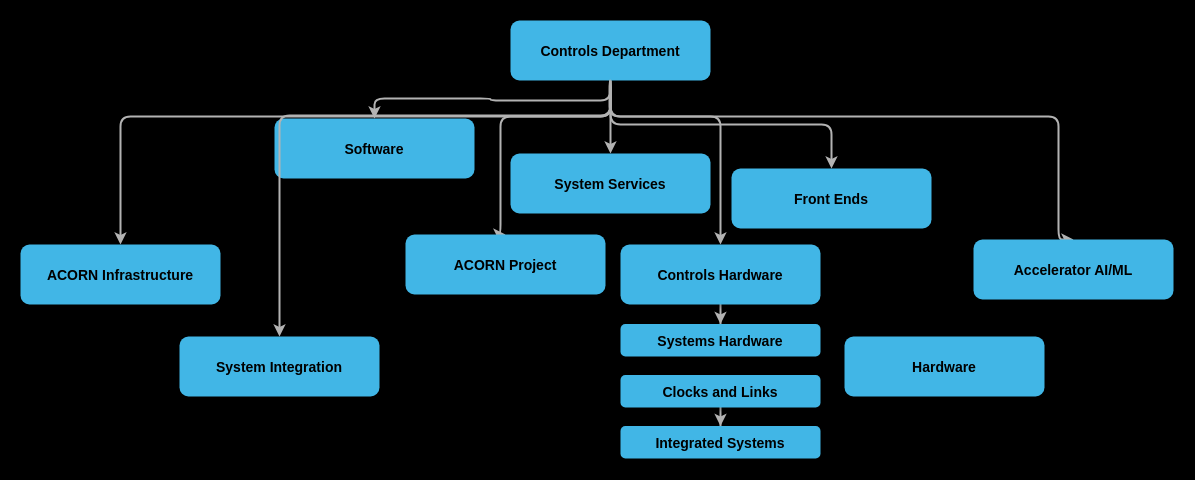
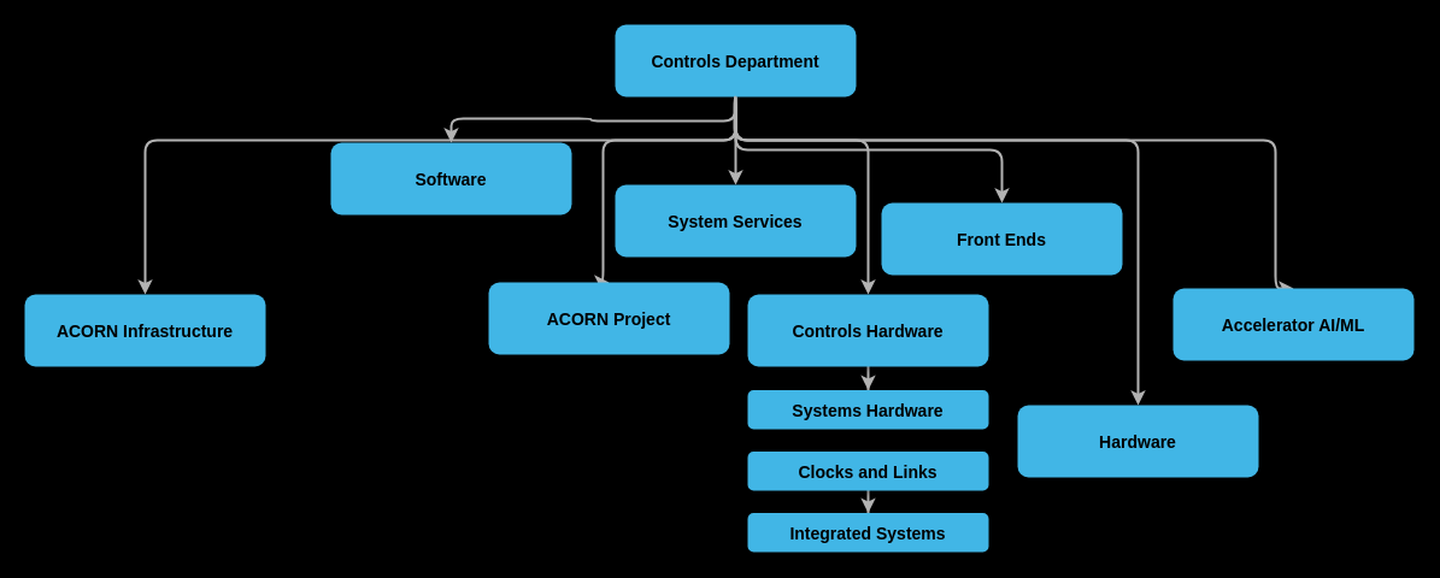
  <mxCell id="0" />
  <mxCell id="1" parent="0" />
  <mxCell id="2" style="edgeStyle=orthogonalEdgeStyle;rounded=1;orthogonalLoop=1;jettySize=auto;html=1;entryX=0.5;entryY=0;entryDx=0;entryDy=0;exitX=0.5;exitY=1;exitDx=0;exitDy=0;strokeWidth=2;strokeColor=#B3B3B3;fontColor=#000000;" parent="1" source="20" target="16" edge="1"><mxGeometry relative="1" as="geometry"><Array as="points"><mxPoint x="610" y="116" /><mxPoint x="1058" y="116" /></Array></mxGeometry></mxCell>
  <mxCell id="3" style="edgeStyle=orthogonalEdgeStyle;rounded=1;orthogonalLoop=1;jettySize=auto;html=1;exitX=0.5;exitY=1;exitDx=0;exitDy=0;strokeWidth=2;strokeColor=#B3B3B3;entryX=0.5;entryY=0;entryDx=0;entryDy=0;fontColor=#000000;" parent="1" source="20" target="11" edge="1"><mxGeometry relative="1" as="geometry"><Array as="points"><mxPoint x="610" y="116" /><mxPoint x="120" y="116" /></Array></mxGeometry></mxCell>
  <mxCell id="4" style="edgeStyle=orthogonalEdgeStyle;rounded=1;orthogonalLoop=1;jettySize=auto;html=1;entryX=0.5;entryY=0;entryDx=0;entryDy=0;exitX=0.5;exitY=1;exitDx=0;exitDy=0;strokeColor=#B3B3B3;strokeWidth=2;fontColor=#000000;" parent="1" source="20" target="8" edge="1"><mxGeometry relative="1" as="geometry"><Array as="points"><mxPoint x="610" y="116" /><mxPoint x="500" y="116" /></Array></mxGeometry></mxCell>
  <mxCell id="5" value="System Services" style="rounded=1;fillColor=#41B6E6;strokeColor=none;shadow=1;gradientColor=none;fontStyle=1;fontColor=#000000;fontSize=14;strokeWidth=2;" parent="1" vertex="1"><mxGeometry x="510" y="153" width="200" height="60" as="geometry" /></mxCell>
  <mxCell id="6" value="Software" style="rounded=1;fillColor=#41B6E6;strokeColor=none;shadow=1;gradientColor=none;fontStyle=1;fontColor=#000000;fontSize=14;strokeWidth=2;" parent="1" vertex="1"><mxGeometry x="274" y="118" width="200" height="60" as="geometry" /></mxCell>
  <mxCell id="7" value="Front Ends" style="rounded=1;fillColor=#41B6E6;strokeColor=none;shadow=1;gradientColor=none;fontStyle=1;fontColor=#000000;fontSize=14;strokeWidth=2;" parent="1" vertex="1"><mxGeometry x="731" y="168" width="200" height="60" as="geometry" /></mxCell>
  <mxCell id="8" value="ACORN Project" style="rounded=1;fillColor=#41B6E6;strokeColor=none;shadow=1;gradientColor=none;fontStyle=1;fontColor=#000000;fontSize=14;strokeWidth=2;" parent="1" vertex="1"><mxGeometry x="405" y="234" width="200" height="60" as="geometry" /></mxCell>
  <mxCell id="9" value="" style="edgeStyle=orthogonalEdgeStyle;rounded=0;orthogonalLoop=1;jettySize=auto;html=1;fontColor=#000000;strokeColor=#B3B3B3;strokeWidth=2;" parent="1" source="10" target="14" edge="1"><mxGeometry relative="1" as="geometry" /></mxCell>
  <mxCell id="10" value="Controls Hardware" style="rounded=1;fillColor=#41B6E6;strokeColor=none;shadow=1;gradientColor=none;fontStyle=1;fontColor=#000000;fontSize=14;strokeWidth=2;" parent="1" vertex="1"><mxGeometry x="620" y="244" width="200" height="60" as="geometry" /></mxCell>
  <mxCell id="11" value="ACORN Infrastructure" style="rounded=1;fillColor=#41B6E6;strokeColor=none;shadow=1;gradientColor=none;fontStyle=1;fontColor=#000000;fontSize=14;strokeWidth=2;" parent="1" vertex="1"><mxGeometry x="20" y="244" width="200" height="60" as="geometry" /></mxCell>
  <mxCell id="12" value="" style="edgeStyle=orthogonalEdgeStyle;rounded=0;orthogonalLoop=1;jettySize=auto;html=1;fontColor=#000000;strokeColor=#B3B3B3;strokeWidth=2;" parent="1" source="13" target="15" edge="1"><mxGeometry relative="1" as="geometry" /></mxCell>
  <mxCell id="13" value="Clocks and Links" style="rounded=1;fillColor=#41B6E6;strokeColor=none;shadow=1;gradientColor=none;fontStyle=1;fontColor=#000000;fontSize=14;strokeWidth=2;" parent="1" vertex="1"><mxGeometry x="620" y="374.5" width="200" height="32.5" as="geometry" /></mxCell>
  <mxCell id="14" value="Systems Hardware" style="rounded=1;fillColor=#41B6E6;strokeColor=none;shadow=1;gradientColor=none;fontStyle=1;fontColor=#000000;fontSize=14;strokeWidth=2;" parent="1" vertex="1"><mxGeometry x="620" y="323.5" width="200" height="32.5" as="geometry" /></mxCell>
  <mxCell id="15" value="Integrated Systems" style="rounded=1;fillColor=#41B6E6;strokeColor=none;shadow=1;gradientColor=none;fontStyle=1;fontColor=#000000;fontSize=14;strokeWidth=2;" parent="1" vertex="1"><mxGeometry x="620" y="425.5" width="200" height="32.5" as="geometry" /></mxCell>
  <mxCell id="16" value="Accelerator AI/ML" style="rounded=1;fillColor=#41B6E6;strokeColor=none;shadow=1;gradientColor=none;fontStyle=1;fontColor=#000000;fontSize=14;strokeWidth=2;" parent="1" vertex="1"><mxGeometry x="973" y="239" width="200" height="60" as="geometry" /></mxCell>
  <mxCell id="17" value="" style="edgeStyle=orthogonalEdgeStyle;rounded=1;orthogonalLoop=1;jettySize=auto;html=1;strokeWidth=2;strokeColor=#B3B3B3;exitX=0.5;exitY=1;exitDx=0;exitDy=0;fontColor=#000000;" parent="1" source="20" target="6" edge="1"><mxGeometry relative="1" as="geometry" /></mxCell>
  <mxCell id="18" value="" style="edgeStyle=orthogonalEdgeStyle;rounded=1;orthogonalLoop=1;jettySize=auto;html=1;strokeColor=#B3B3B3;strokeWidth=2;fontColor=#000000;" parent="1" source="20" target="5" edge="1"><mxGeometry relative="1" as="geometry" /></mxCell>
  <mxCell id="19" value="" style="edgeStyle=orthogonalEdgeStyle;rounded=1;orthogonalLoop=1;jettySize=auto;html=1;entryX=0.5;entryY=0;entryDx=0;entryDy=0;exitX=0.5;exitY=1;exitDx=0;exitDy=0;strokeColor=#B3B3B3;strokeWidth=2;fontColor=#000000;" parent="1" source="20" target="7" edge="1"><mxGeometry relative="1" as="geometry" /></mxCell>
  <mxCell id="20" value="Controls Department" style="rounded=1;fillColor=#41B6E6;strokeColor=none;shadow=1;gradientColor=none;fontStyle=1;fontColor=#000000;fontSize=14;strokeWidth=2;" parent="1" vertex="1"><mxGeometry x="510" y="20" width="200" height="60" as="geometry" /></mxCell>
  <mxCell id="21" style="edgeStyle=orthogonalEdgeStyle;rounded=1;orthogonalLoop=1;jettySize=auto;html=1;entryX=0.5;entryY=0;entryDx=0;entryDy=0;exitX=0.5;exitY=1;exitDx=0;exitDy=0;strokeColor=#B3B3B3;strokeWidth=2;fontColor=#000000;" parent="1" source="20" target="10" edge="1"><mxGeometry relative="1" as="geometry"><mxPoint x="739" y="197" as="sourcePoint" /><mxPoint x="609" y="371" as="targetPoint" /><Array as="points"><mxPoint x="609" y="80" /><mxPoint x="609" y="116" /><mxPoint x="720" y="116" /></Array></mxGeometry></mxCell>
- <mxCell id="22" value="System Integration" style="rounded=1;fillColor=#41B6E6;strokeColor=none;shadow=1;gradientColor=none;fontStyle=1;fontColor=#000000;fontSize=14;strokeWidth=2;" vertex="1" parent="1"><mxGeometry x="179" y="336" width="200" height="60" as="geometry" /></mxCell>
  <mxCell id="23" value="Hardware" style="rounded=1;fillColor=#41B6E6;strokeColor=none;shadow=1;gradientColor=none;fontStyle=1;fontColor=#000000;fontSize=14;strokeWidth=2;" vertex="1" parent="1"><mxGeometry x="844" y="336" width="200" height="60" as="geometry" /></mxCell>
- <mxCell id="25" style="edgeStyle=orthogonalEdgeStyle;rounded=1;orthogonalLoop=1;jettySize=auto;html=1;entryX=0.5;entryY=0;entryDx=0;entryDy=0;exitX=0.5;exitY=1;exitDx=0;exitDy=0;strokeWidth=2;strokeColor=#B3B3B3;fontColor=#000000;" edge="1" parent="1" source="20" target="22"><mxGeometry relative="1" as="geometry"><Array as="points"><mxPoint x="610" y="115" /><mxPoint x="279" y="115" /></Array><mxPoint x="625" y="89" as="sourcePoint" /><mxPoint x="961" y="355" as="targetPoint" /></mxGeometry></mxCell>
+ <mxCell id="24" style="edgeStyle=orthogonalEdgeStyle;rounded=1;orthogonalLoop=1;jettySize=auto;html=1;entryX=0.5;entryY=0;entryDx=0;entryDy=0;exitX=0.5;exitY=1;exitDx=0;exitDy=0;strokeWidth=2;strokeColor=#B3B3B3;fontColor=#000000;" edge="1" parent="1" source="20" target="23"><mxGeometry relative="1" as="geometry"><Array as="points"><mxPoint x="610" y="116" /><mxPoint x="944" y="116" /></Array><mxPoint x="620" y="90" as="sourcePoint" /><mxPoint x="1079" y="264" as="targetPoint" /></mxGeometry></mxCell>
